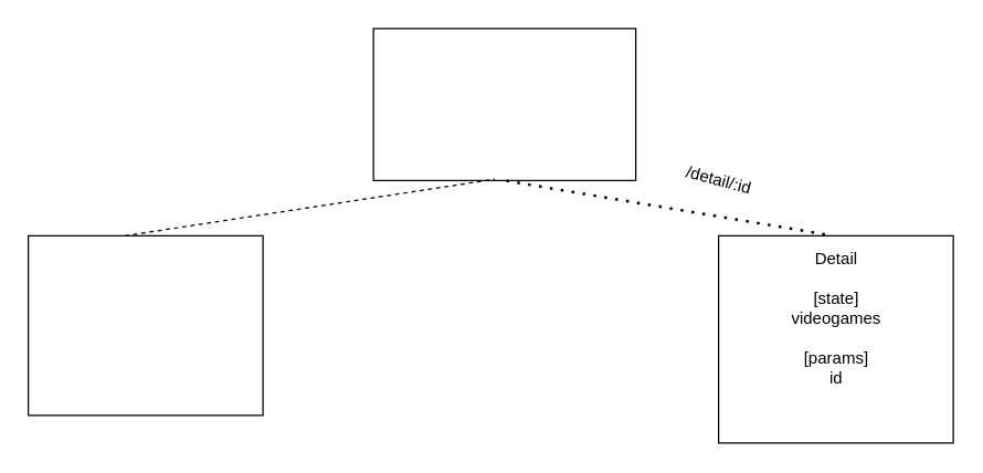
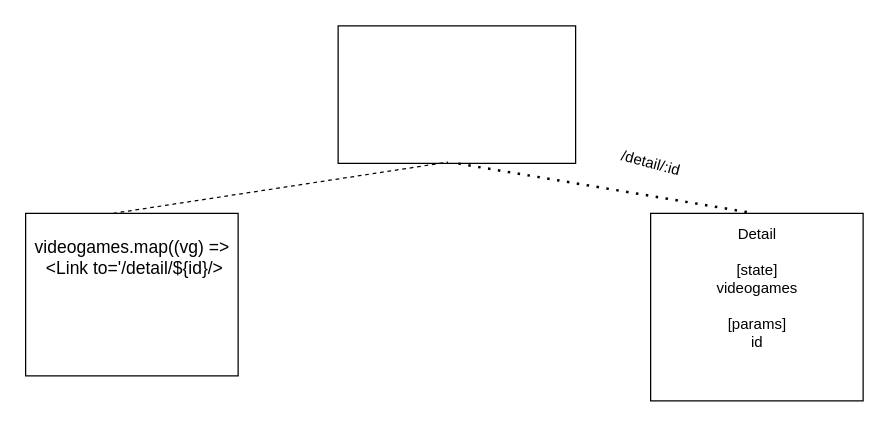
  <mxCell id="0" />
  <mxCell id="1" parent="0" />
  <mxCell id="2" value="" style="rounded=0;whiteSpace=wrap;html=1;" vertex="1" parent="1"><mxGeometry x="270" y="20" width="190" height="110" as="geometry" /></mxCell>
  <mxCell id="3" value="" style="endArrow=none;dashed=1;html=1;entryX=0.463;entryY=0.991;entryDx=0;entryDy=0;entryPerimeter=0;" edge="1" parent="1" target="2"><mxGeometry width="50" height="50" relative="1" as="geometry"><mxPoint x="90" y="170" as="sourcePoint" /><mxPoint x="360" y="310" as="targetPoint" /></mxGeometry></mxCell>
  <mxCell id="4" value="" style="rounded=0;whiteSpace=wrap;html=1;" vertex="1" parent="1"><mxGeometry x="20" y="170" width="170" height="130" as="geometry" /></mxCell>
+ <mxCell id="5" value="&lt;font style=&quot;font-size: 14px&quot;&gt;videogames.map((vg) =&amp;gt;&lt;br&gt;&amp;nbsp;&amp;lt;Link to='/detail/${id}/&amp;gt;&lt;/font&gt;" style="text;html=1;align=center;verticalAlign=middle;resizable=0;points=[];autosize=1;strokeColor=none;" vertex="1" parent="1"><mxGeometry x="20" y="185" width="170" height="40" as="geometry" /></mxCell>
  <mxCell id="6" value="" style="endArrow=none;dashed=1;html=1;dashPattern=1 3;strokeWidth=2;entryX=0.5;entryY=1;entryDx=0;entryDy=0;exitX=0.453;exitY=-0.007;exitDx=0;exitDy=0;exitPerimeter=0;" edge="1" parent="1" source="7" target="2"><mxGeometry width="50" height="50" relative="1" as="geometry"><mxPoint x="540" y="160" as="sourcePoint" /><mxPoint x="360" y="300" as="targetPoint" /></mxGeometry></mxCell>
  <mxCell id="7" value="" style="rounded=0;whiteSpace=wrap;html=1;" vertex="1" parent="1"><mxGeometry x="520" y="170" width="170" height="150" as="geometry" /></mxCell>
  <mxCell id="8" value="Detail&lt;br&gt;&lt;br&gt;[state]&lt;br&gt;videogames&lt;br&gt;&lt;br&gt;[params]&lt;br&gt;id" style="text;html=1;align=center;verticalAlign=middle;resizable=0;points=[];autosize=1;strokeColor=none;" vertex="1" parent="1"><mxGeometry x="565" y="180" width="80" height="100" as="geometry" /></mxCell>
  <mxCell id="9" value="/detail/:id" style="text;html=1;align=center;verticalAlign=middle;resizable=0;points=[];autosize=1;strokeColor=none;rotation=15;" vertex="1" parent="1"><mxGeometry x="490" y="120" width="60" height="20" as="geometry" /></mxCell>
